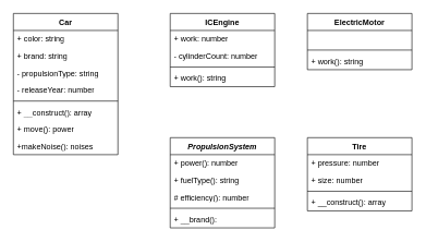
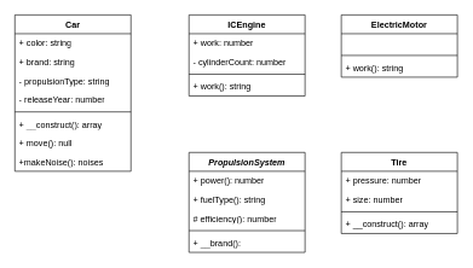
  <mxCell id="0" />
  <mxCell id="1" parent="0" />
  <mxCell id="2" value="Car" style="swimlane;fontStyle=1;align=center;verticalAlign=top;childLayout=stackLayout;horizontal=1;startSize=26;horizontalStack=0;resizeParent=1;resizeParentMax=0;resizeLast=0;collapsible=1;marginBottom=0;whiteSpace=wrap;html=1;" vertex="1" parent="1"><mxGeometry x="20" y="20" width="160" height="216" as="geometry" /></mxCell>
  <mxCell id="3" value="+ color: string" style="text;strokeColor=none;fillColor=none;align=left;verticalAlign=top;spacingLeft=4;spacingRight=4;overflow=hidden;rotatable=0;points=[[0,0.5],[1,0.5]];portConstraint=eastwest;whiteSpace=wrap;html=1;" vertex="1" parent="2"><mxGeometry y="26" width="160" height="26" as="geometry" /></mxCell>
  <mxCell id="4" value="+ brand: string" style="text;strokeColor=none;fillColor=none;align=left;verticalAlign=top;spacingLeft=4;spacingRight=4;overflow=hidden;rotatable=0;points=[[0,0.5],[1,0.5]];portConstraint=eastwest;whiteSpace=wrap;html=1;" vertex="1" parent="2"><mxGeometry y="52" width="160" height="26" as="geometry" /></mxCell>
  <mxCell id="5" value="- propulsionType: string" style="text;strokeColor=none;fillColor=none;align=left;verticalAlign=top;spacingLeft=4;spacingRight=4;overflow=hidden;rotatable=0;points=[[0,0.5],[1,0.5]];portConstraint=eastwest;whiteSpace=wrap;html=1;" vertex="1" parent="2"><mxGeometry y="78" width="160" height="26" as="geometry" /></mxCell>
  <mxCell id="6" value="- releaseYear: number" style="text;strokeColor=none;fillColor=none;align=left;verticalAlign=top;spacingLeft=4;spacingRight=4;overflow=hidden;rotatable=0;points=[[0,0.5],[1,0.5]];portConstraint=eastwest;whiteSpace=wrap;html=1;" vertex="1" parent="2"><mxGeometry y="104" width="160" height="26" as="geometry" /></mxCell>
  <mxCell id="7" value="" style="line;strokeWidth=1;fillColor=none;align=left;verticalAlign=middle;spacingTop=-1;spacingLeft=3;spacingRight=3;rotatable=0;labelPosition=right;points=[];portConstraint=eastwest;strokeColor=inherit;" vertex="1" parent="2"><mxGeometry y="130" width="160" height="8" as="geometry" /></mxCell>
  <mxCell id="8" value="+ __construct(): array" style="text;strokeColor=none;fillColor=none;align=left;verticalAlign=top;spacingLeft=4;spacingRight=4;overflow=hidden;rotatable=0;points=[[0,0.5],[1,0.5]];portConstraint=eastwest;whiteSpace=wrap;html=1;" vertex="1" parent="2"><mxGeometry y="138" width="160" height="26" as="geometry" /></mxCell>
- <mxCell id="9" value="+ move(): power" style="text;strokeColor=none;fillColor=none;align=left;verticalAlign=top;spacingLeft=4;spacingRight=4;overflow=hidden;rotatable=0;points=[[0,0.5],[1,0.5]];portConstraint=eastwest;whiteSpace=wrap;html=1;" vertex="1" parent="2"><mxGeometry y="164" width="160" height="26" as="geometry" /></mxCell>
+ <mxCell id="9" value="+ move(): null" style="text;strokeColor=none;fillColor=none;align=left;verticalAlign=top;spacingLeft=4;spacingRight=4;overflow=hidden;rotatable=0;points=[[0,0.5],[1,0.5]];portConstraint=eastwest;whiteSpace=wrap;html=1;" vertex="1" parent="2"><mxGeometry y="164" width="160" height="26" as="geometry" /></mxCell>
  <mxCell id="10" value="+makeNoise(): noises" style="text;strokeColor=none;fillColor=none;align=left;verticalAlign=top;spacingLeft=4;spacingRight=4;overflow=hidden;rotatable=0;points=[[0,0.5],[1,0.5]];portConstraint=eastwest;whiteSpace=wrap;html=1;" vertex="1" parent="2"><mxGeometry y="190" width="160" height="26" as="geometry" /></mxCell>
  <mxCell id="11" value="ICEngine" style="swimlane;fontStyle=1;align=center;verticalAlign=top;childLayout=stackLayout;horizontal=1;startSize=26;horizontalStack=0;resizeParent=1;resizeParentMax=0;resizeLast=0;collapsible=1;marginBottom=0;whiteSpace=wrap;html=1;" vertex="1" parent="1"><mxGeometry x="260" y="20" width="160" height="112" as="geometry" /></mxCell>
  <mxCell id="12" value="+ work: number" style="text;strokeColor=none;fillColor=none;align=left;verticalAlign=top;spacingLeft=4;spacingRight=4;overflow=hidden;rotatable=0;points=[[0,0.5],[1,0.5]];portConstraint=eastwest;whiteSpace=wrap;html=1;" vertex="1" parent="11"><mxGeometry y="26" width="160" height="26" as="geometry" /></mxCell>
  <mxCell id="13" value="- cylinderCount: number" style="text;strokeColor=none;fillColor=none;align=left;verticalAlign=top;spacingLeft=4;spacingRight=4;overflow=hidden;rotatable=0;points=[[0,0.5],[1,0.5]];portConstraint=eastwest;whiteSpace=wrap;html=1;" vertex="1" parent="11"><mxGeometry y="52" width="160" height="26" as="geometry" /></mxCell>
  <mxCell id="14" value="" style="line;strokeWidth=1;fillColor=none;align=left;verticalAlign=middle;spacingTop=-1;spacingLeft=3;spacingRight=3;rotatable=0;labelPosition=right;points=[];portConstraint=eastwest;strokeColor=inherit;" vertex="1" parent="11"><mxGeometry y="78" width="160" height="8" as="geometry" /></mxCell>
  <mxCell id="15" value="+ work(): string" style="text;strokeColor=none;fillColor=none;align=left;verticalAlign=top;spacingLeft=4;spacingRight=4;overflow=hidden;rotatable=0;points=[[0,0.5],[1,0.5]];portConstraint=eastwest;whiteSpace=wrap;html=1;" vertex="1" parent="11"><mxGeometry y="86" width="160" height="26" as="geometry" /></mxCell>
  <mxCell id="16" value="ElectricMotor" style="swimlane;fontStyle=1;align=center;verticalAlign=top;childLayout=stackLayout;horizontal=1;startSize=26;horizontalStack=0;resizeParent=1;resizeParentMax=0;resizeLast=0;collapsible=1;marginBottom=0;whiteSpace=wrap;html=1;" vertex="1" parent="1"><mxGeometry x="470" y="20" width="160" height="86" as="geometry" /></mxCell>
  <mxCell id="17" value="&amp;nbsp;" style="text;strokeColor=none;fillColor=none;align=left;verticalAlign=top;spacingLeft=4;spacingRight=4;overflow=hidden;rotatable=0;points=[[0,0.5],[1,0.5]];portConstraint=eastwest;whiteSpace=wrap;html=1;" vertex="1" parent="16"><mxGeometry y="26" width="160" height="26" as="geometry" /></mxCell>
  <mxCell id="18" value="" style="line;strokeWidth=1;fillColor=none;align=left;verticalAlign=middle;spacingTop=-1;spacingLeft=3;spacingRight=3;rotatable=0;labelPosition=right;points=[];portConstraint=eastwest;strokeColor=inherit;" vertex="1" parent="16"><mxGeometry y="52" width="160" height="8" as="geometry" /></mxCell>
  <mxCell id="19" value="+ work(): string" style="text;strokeColor=none;fillColor=none;align=left;verticalAlign=top;spacingLeft=4;spacingRight=4;overflow=hidden;rotatable=0;points=[[0,0.5],[1,0.5]];portConstraint=eastwest;whiteSpace=wrap;html=1;" vertex="1" parent="16"><mxGeometry y="60" width="160" height="26" as="geometry" /></mxCell>
  <mxCell id="20" value="&lt;i&gt;PropulsionSystem&lt;/i&gt;" style="swimlane;fontStyle=1;align=center;verticalAlign=top;childLayout=stackLayout;horizontal=1;startSize=26;horizontalStack=0;resizeParent=1;resizeParentMax=0;resizeLast=0;collapsible=1;marginBottom=0;whiteSpace=wrap;html=1;" vertex="1" parent="1"><mxGeometry x="260" y="210" width="160" height="138" as="geometry" /></mxCell>
  <mxCell id="21" value="+ power(): number" style="text;strokeColor=none;fillColor=none;align=left;verticalAlign=top;spacingLeft=4;spacingRight=4;overflow=hidden;rotatable=0;points=[[0,0.5],[1,0.5]];portConstraint=eastwest;whiteSpace=wrap;html=1;" vertex="1" parent="20"><mxGeometry y="26" width="160" height="26" as="geometry" /></mxCell>
  <mxCell id="22" value="+ fuelType(): string" style="text;strokeColor=none;fillColor=none;align=left;verticalAlign=top;spacingLeft=4;spacingRight=4;overflow=hidden;rotatable=0;points=[[0,0.5],[1,0.5]];portConstraint=eastwest;whiteSpace=wrap;html=1;" vertex="1" parent="20"><mxGeometry y="52" width="160" height="26" as="geometry" /></mxCell>
  <mxCell id="23" value="# efficiency(): number" style="text;strokeColor=none;fillColor=none;align=left;verticalAlign=top;spacingLeft=4;spacingRight=4;overflow=hidden;rotatable=0;points=[[0,0.5],[1,0.5]];portConstraint=eastwest;whiteSpace=wrap;html=1;" vertex="1" parent="20"><mxGeometry y="78" width="160" height="26" as="geometry" /></mxCell>
  <mxCell id="24" value="" style="line;strokeWidth=1;fillColor=none;align=left;verticalAlign=middle;spacingTop=-1;spacingLeft=3;spacingRight=3;rotatable=0;labelPosition=right;points=[];portConstraint=eastwest;strokeColor=inherit;" vertex="1" parent="20"><mxGeometry y="104" width="160" height="8" as="geometry" /></mxCell>
  <mxCell id="25" value="+ __brand():" style="text;strokeColor=none;fillColor=none;align=left;verticalAlign=top;spacingLeft=4;spacingRight=4;overflow=hidden;rotatable=0;points=[[0,0.5],[1,0.5]];portConstraint=eastwest;whiteSpace=wrap;html=1;" vertex="1" parent="20"><mxGeometry y="112" width="160" height="26" as="geometry" /></mxCell>
  <mxCell id="26" value="Tire" style="swimlane;fontStyle=1;align=center;verticalAlign=top;childLayout=stackLayout;horizontal=1;startSize=26;horizontalStack=0;resizeParent=1;resizeParentMax=0;resizeLast=0;collapsible=1;marginBottom=0;whiteSpace=wrap;html=1;" vertex="1" parent="1"><mxGeometry x="470" y="210" width="160" height="112" as="geometry" /></mxCell>
  <mxCell id="27" value="+ pressure: number" style="text;strokeColor=none;fillColor=none;align=left;verticalAlign=top;spacingLeft=4;spacingRight=4;overflow=hidden;rotatable=0;points=[[0,0.5],[1,0.5]];portConstraint=eastwest;whiteSpace=wrap;html=1;" vertex="1" parent="26"><mxGeometry y="26" width="160" height="26" as="geometry" /></mxCell>
  <mxCell id="28" value="+ size: number" style="text;strokeColor=none;fillColor=none;align=left;verticalAlign=top;spacingLeft=4;spacingRight=4;overflow=hidden;rotatable=0;points=[[0,0.5],[1,0.5]];portConstraint=eastwest;whiteSpace=wrap;html=1;" vertex="1" parent="26"><mxGeometry y="52" width="160" height="26" as="geometry" /></mxCell>
  <mxCell id="29" value="" style="line;strokeWidth=1;fillColor=none;align=left;verticalAlign=middle;spacingTop=-1;spacingLeft=3;spacingRight=3;rotatable=0;labelPosition=right;points=[];portConstraint=eastwest;strokeColor=inherit;" vertex="1" parent="26"><mxGeometry y="78" width="160" height="8" as="geometry" /></mxCell>
  <mxCell id="30" value="+ __construct(): array" style="text;strokeColor=none;fillColor=none;align=left;verticalAlign=top;spacingLeft=4;spacingRight=4;overflow=hidden;rotatable=0;points=[[0,0.5],[1,0.5]];portConstraint=eastwest;whiteSpace=wrap;html=1;" vertex="1" parent="26"><mxGeometry y="86" width="160" height="26" as="geometry" /></mxCell>
